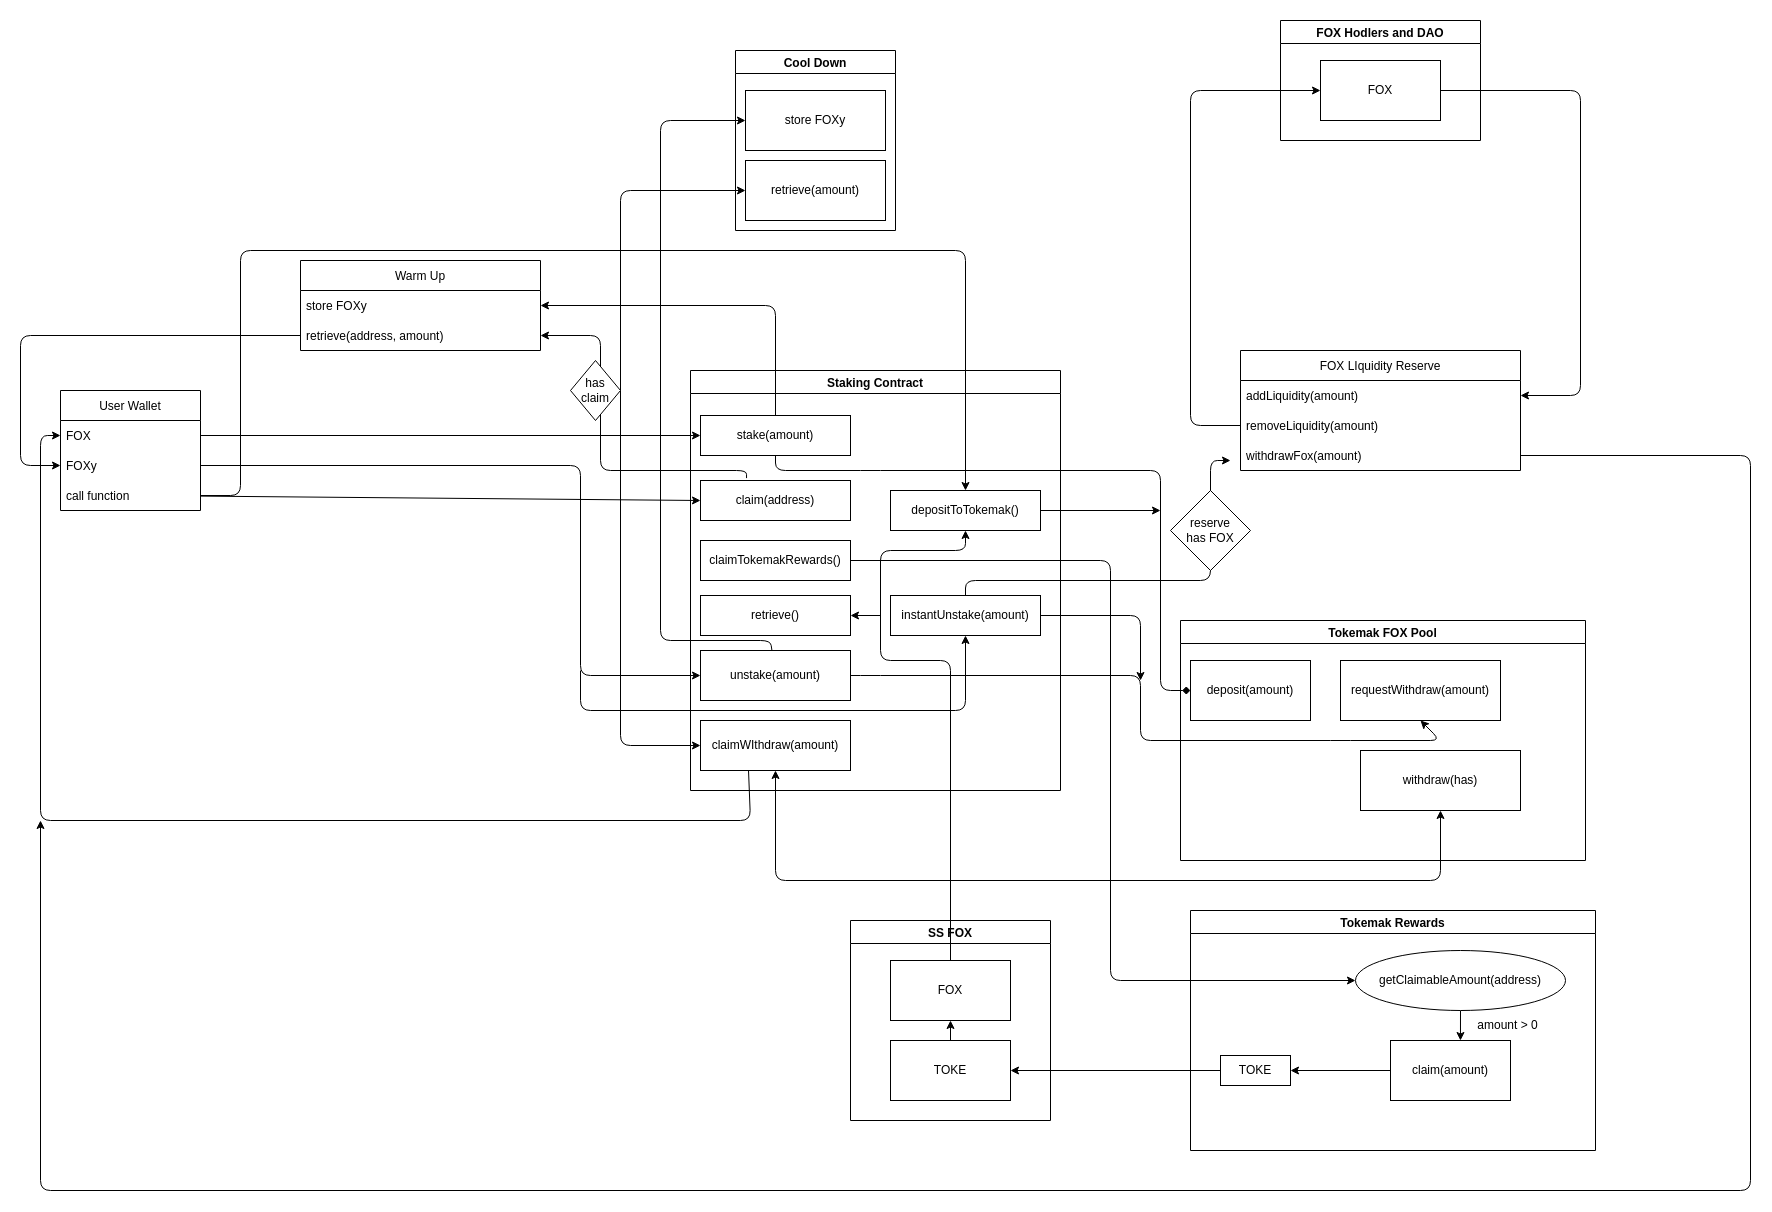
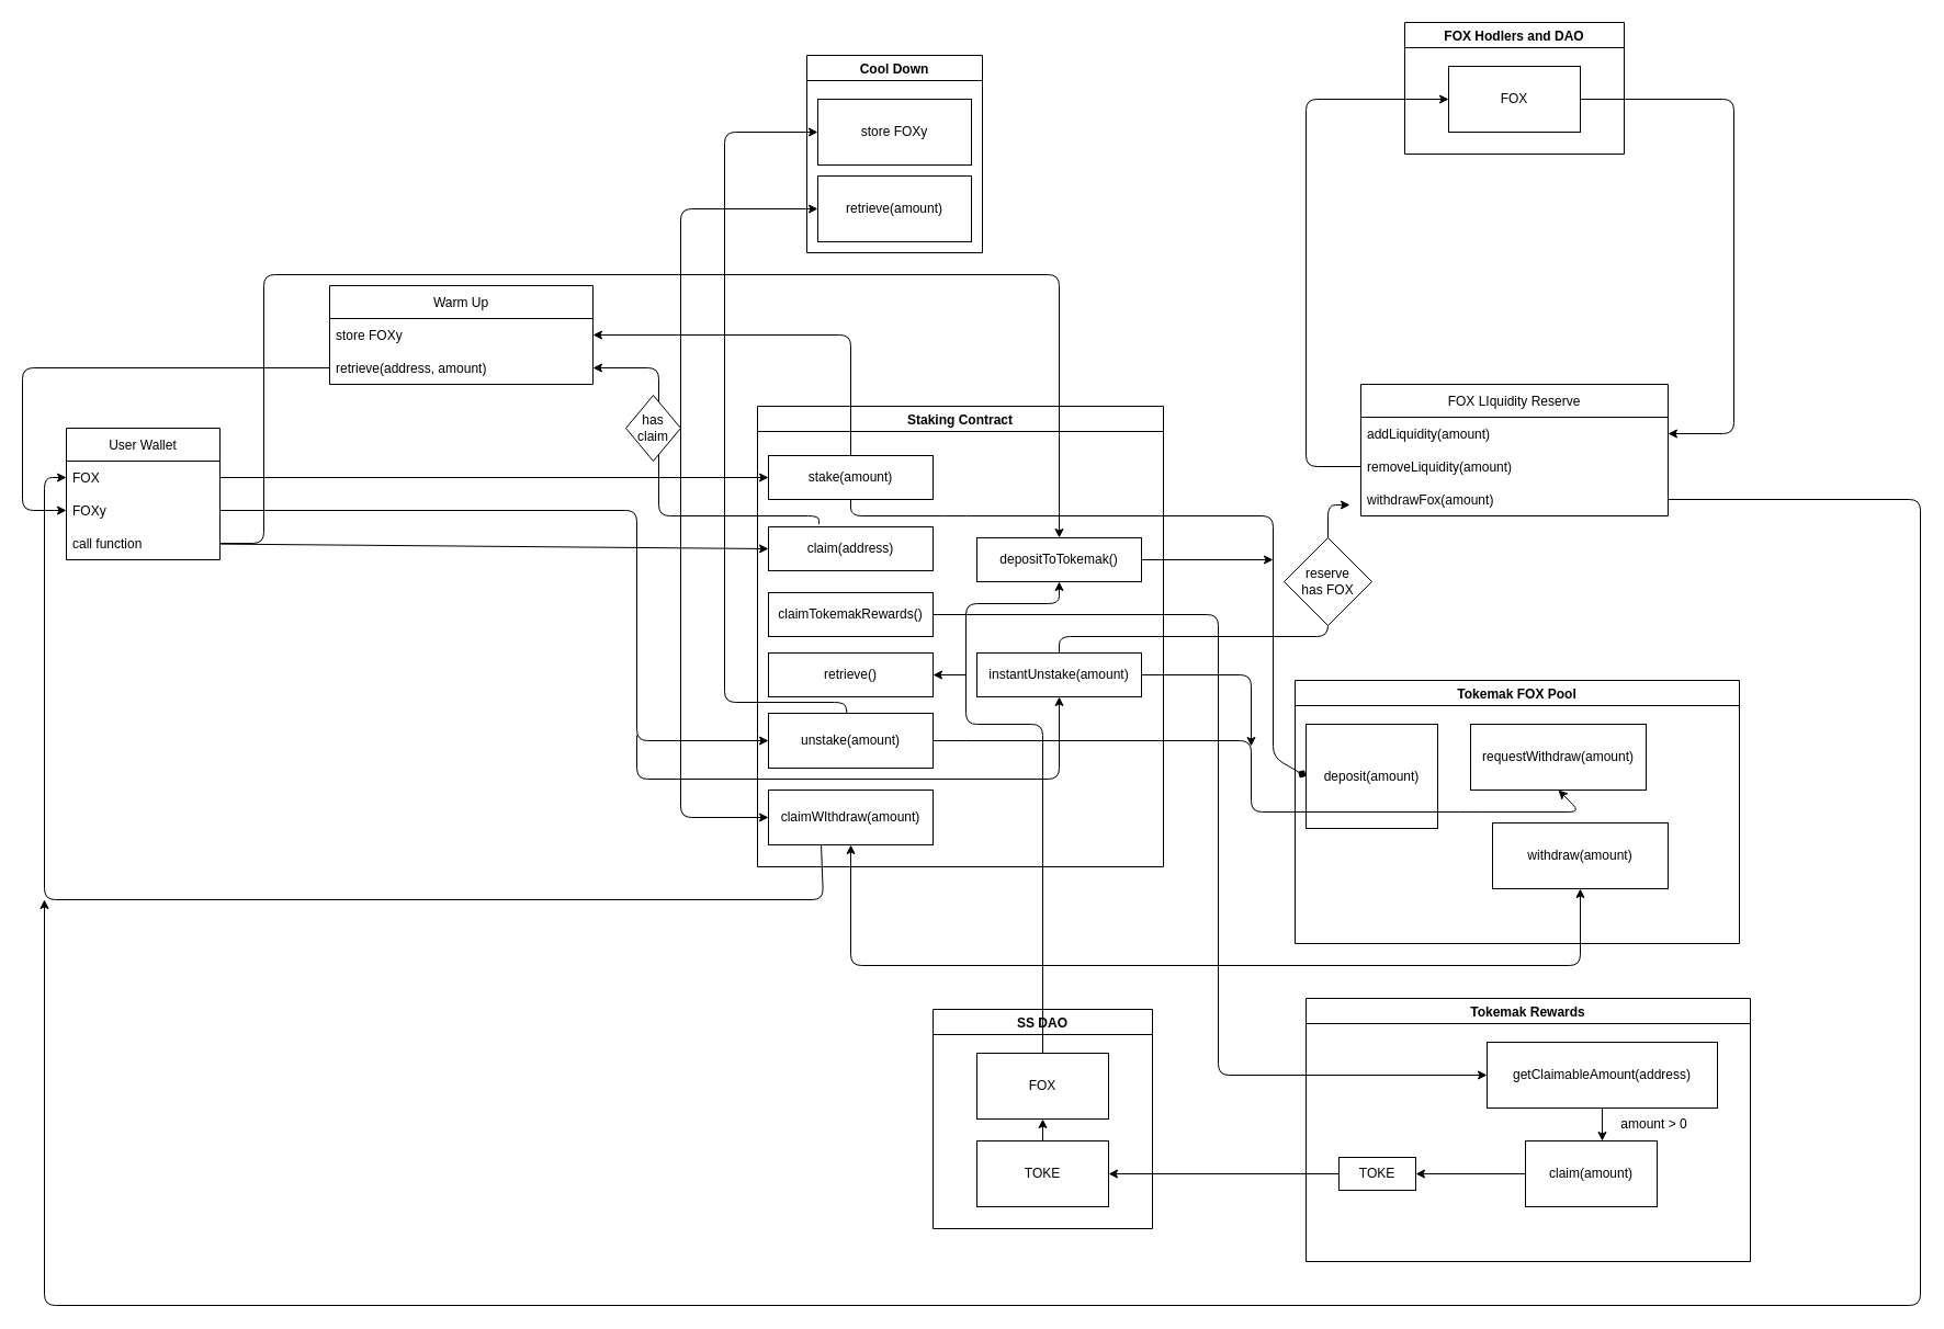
  <mxCell id="0" />
  <mxCell id="1" parent="0" />
  <mxCell id="2" value="Staking Contract" style="swimlane;" parent="1" vertex="1"><mxGeometry x="690" y="370" width="370" height="420" as="geometry" /></mxCell>
  <mxCell id="3" value="stake(amount)" style="rounded=0;whiteSpace=wrap;html=1;" parent="2" vertex="1"><mxGeometry x="10" y="45" width="150" height="40" as="geometry" /></mxCell>
  <mxCell id="4" value="claim(address)" style="rounded=0;whiteSpace=wrap;html=1;" parent="2" vertex="1"><mxGeometry x="10" y="110" width="150" height="40" as="geometry" /></mxCell>
  <mxCell id="5" value="claimTokemakRewards()" style="rounded=0;whiteSpace=wrap;html=1;" parent="2" vertex="1"><mxGeometry x="10" y="170" width="150" height="40" as="geometry" /></mxCell>
  <mxCell id="6" value="retrieve()" style="rounded=0;whiteSpace=wrap;html=1;" parent="2" vertex="1"><mxGeometry x="10" y="225" width="150" height="40" as="geometry" /></mxCell>
  <mxCell id="7" value="unstake(amount)" style="rounded=0;whiteSpace=wrap;html=1;" parent="2" vertex="1"><mxGeometry x="10" y="280" width="150" height="50" as="geometry" /></mxCell>
  <mxCell id="8" value="depositToTokemak()" style="rounded=0;whiteSpace=wrap;html=1;" parent="2" vertex="1"><mxGeometry x="200" y="120" width="150" height="40" as="geometry" /></mxCell>
  <mxCell id="9" value="instantUnstake(amount)" style="rounded=0;whiteSpace=wrap;html=1;" parent="2" vertex="1"><mxGeometry x="200" y="225" width="150" height="40" as="geometry" /></mxCell>
  <mxCell id="10" value="claimWIthdraw(amount)" style="rounded=0;whiteSpace=wrap;html=1;" parent="2" vertex="1"><mxGeometry x="10" y="350" width="150" height="50" as="geometry" /></mxCell>
  <mxCell id="11" value="" style="endArrow=classic;html=1;entryX=0.5;entryY=1;entryDx=0;entryDy=0;" parent="2" target="9" edge="1"><mxGeometry width="50" height="50" relative="1" as="geometry"><mxPoint x="-110" y="300" as="sourcePoint" /><mxPoint x="260" y="240" as="targetPoint" /><Array as="points"><mxPoint x="-110" y="340" /><mxPoint x="275" y="340" /></Array></mxGeometry></mxCell>
  <mxCell id="12" value="User Wallet" style="swimlane;fontStyle=0;childLayout=stackLayout;horizontal=1;startSize=30;horizontalStack=0;resizeParent=1;resizeParentMax=0;resizeLast=0;collapsible=1;marginBottom=0;" parent="1" vertex="1"><mxGeometry x="60" y="390" width="140" height="120" as="geometry"><mxRectangle x="-300" y="325" width="70" height="30" as="alternateBounds" /></mxGeometry></mxCell>
  <mxCell id="13" value="FOX" style="text;strokeColor=none;fillColor=none;align=left;verticalAlign=middle;spacingLeft=4;spacingRight=4;overflow=hidden;points=[[0,0.5],[1,0.5]];portConstraint=eastwest;rotatable=0;" parent="12" vertex="1"><mxGeometry y="30" width="140" height="30" as="geometry" /></mxCell>
  <mxCell id="14" value="FOXy" style="text;strokeColor=none;fillColor=none;align=left;verticalAlign=middle;spacingLeft=4;spacingRight=4;overflow=hidden;points=[[0,0.5],[1,0.5]];portConstraint=eastwest;rotatable=0;" parent="12" vertex="1"><mxGeometry y="60" width="140" height="30" as="geometry" /></mxCell>
  <mxCell id="15" value="call function" style="text;strokeColor=none;fillColor=none;align=left;verticalAlign=middle;spacingLeft=4;spacingRight=4;overflow=hidden;points=[[0,0.5],[1,0.5]];portConstraint=eastwest;rotatable=0;" parent="12" vertex="1"><mxGeometry y="90" width="140" height="30" as="geometry" /></mxCell>
  <mxCell id="16" value="Cool Down" style="swimlane;" parent="1" vertex="1"><mxGeometry x="735" y="50" width="160" height="180" as="geometry" /></mxCell>
  <mxCell id="17" value="store FOXy" style="rounded=0;whiteSpace=wrap;html=1;" parent="16" vertex="1"><mxGeometry x="10" y="40" width="140" height="60" as="geometry" /></mxCell>
  <mxCell id="18" value="retrieve(amount)" style="rounded=0;whiteSpace=wrap;html=1;" parent="16" vertex="1"><mxGeometry x="10" y="110" width="140" height="60" as="geometry" /></mxCell>
  <mxCell id="19" value="Tokemak Rewards" style="swimlane;" parent="1" vertex="1"><mxGeometry x="1190" y="910" width="405" height="240" as="geometry" /></mxCell>
  <mxCell id="20" style="edgeStyle=none;html=1;exitX=0;exitY=0.5;exitDx=0;exitDy=0;entryX=1;entryY=0.5;entryDx=0;entryDy=0;" parent="19" source="21" target="24" edge="1"><mxGeometry relative="1" as="geometry" /></mxCell>
  <mxCell id="21" value="claim(amount)" style="rounded=0;whiteSpace=wrap;html=1;" parent="19" vertex="1"><mxGeometry x="200" y="130" width="120" height="60" as="geometry" /></mxCell>
  <mxCell id="22" style="edgeStyle=none;html=1;entryX=0.583;entryY=0;entryDx=0;entryDy=0;entryPerimeter=0;" parent="19" source="23" target="21" edge="1"><mxGeometry relative="1" as="geometry" /></mxCell>
- <mxCell id="23" value="getClaimableAmount(address)" style="ellipse;whiteSpace=wrap;html=1;" parent="19" vertex="1"><mxGeometry x="165" y="40" width="210" height="60" as="geometry" /></mxCell>
+ <mxCell id="23" value="getClaimableAmount(address)" style="rounded=0;whiteSpace=wrap;html=1;" parent="19" vertex="1"><mxGeometry x="165" y="40" width="210" height="60" as="geometry" /></mxCell>
  <mxCell id="24" value="TOKE" style="rounded=0;whiteSpace=wrap;html=1;" parent="19" vertex="1"><mxGeometry x="30" y="145" width="70" height="30" as="geometry" /></mxCell>
  <mxCell id="25" value="amount &amp;gt; 0" style="text;html=1;strokeColor=none;fillColor=none;align=center;verticalAlign=middle;whiteSpace=wrap;rounded=0;" parent="19" vertex="1"><mxGeometry x="275" y="100" width="85" height="30" as="geometry" /></mxCell>
  <mxCell id="26" value="FOX LIquidity Reserve" style="swimlane;fontStyle=0;childLayout=stackLayout;horizontal=1;startSize=30;horizontalStack=0;resizeParent=1;resizeParentMax=0;resizeLast=0;collapsible=1;marginBottom=0;" parent="1" vertex="1"><mxGeometry x="1240" width="280" height="120" as="geometry" y="350" /></mxCell>
  <mxCell id="27" value="addLiquidity(amount)" style="text;strokeColor=none;fillColor=none;align=left;verticalAlign=middle;spacingLeft=4;spacingRight=4;overflow=hidden;points=[[0,0.5],[1,0.5]];portConstraint=eastwest;rotatable=0;" parent="26" vertex="1"><mxGeometry y="30" width="280" height="30" as="geometry" /></mxCell>
  <mxCell id="28" value="removeLiquidity(amount)" style="text;strokeColor=none;fillColor=none;align=left;verticalAlign=middle;spacingLeft=4;spacingRight=4;overflow=hidden;points=[[0,0.5],[1,0.5]];portConstraint=eastwest;rotatable=0;" parent="26" vertex="1"><mxGeometry y="60" width="280" height="30" as="geometry" /></mxCell>
  <mxCell id="29" value="withdrawFox(amount)" style="text;strokeColor=none;fillColor=none;align=left;verticalAlign=middle;spacingLeft=4;spacingRight=4;overflow=hidden;points=[[0,0.5],[1,0.5]];portConstraint=eastwest;rotatable=0;" parent="26" vertex="1"><mxGeometry y="90" width="280" height="30" as="geometry" /></mxCell>
  <mxCell id="30" value="Tokemak FOX Pool" style="swimlane;" parent="1" vertex="1"><mxGeometry x="1180" y="620" width="405" height="240" as="geometry" /></mxCell>
- <mxCell id="31" value="deposit(amount)" style="rounded=0;whiteSpace=wrap;html=1;" parent="30" vertex="1"><mxGeometry x="10" y="40" width="120" height="60" as="geometry" /></mxCell>
+ <mxCell id="31" value="deposit(amount)" style="rounded=0;whiteSpace=wrap;html=1;" parent="30" vertex="1"><mxGeometry x="10" y="40" width="120" height="95" as="geometry" /></mxCell>
  <mxCell id="32" value="requestWithdraw(amount)" style="rounded=0;whiteSpace=wrap;html=1;" parent="30" vertex="1"><mxGeometry x="160" y="40" width="160" height="60" as="geometry" /></mxCell>
- <mxCell id="33" value="withdraw(has)" style="rounded=0;whiteSpace=wrap;html=1;" parent="30" vertex="1"><mxGeometry x="180" y="130" width="160" height="60" as="geometry" /></mxCell>
+ <mxCell id="33" value="withdraw(amount)" style="rounded=0;whiteSpace=wrap;html=1;" parent="30" vertex="1"><mxGeometry x="180" y="130" width="160" height="60" as="geometry" /></mxCell>
  <mxCell id="34" value="Warm Up" style="swimlane;fontStyle=0;childLayout=stackLayout;horizontal=1;startSize=30;horizontalStack=0;resizeParent=1;resizeParentMax=0;resizeLast=0;collapsible=1;marginBottom=0;" parent="1" vertex="1"><mxGeometry x="300" y="260" width="240" height="90" as="geometry" /></mxCell>
  <mxCell id="35" value="store FOXy" style="text;strokeColor=none;fillColor=none;align=left;verticalAlign=middle;spacingLeft=4;spacingRight=4;overflow=hidden;points=[[0,0.5],[1,0.5]];portConstraint=eastwest;rotatable=0;" parent="34" vertex="1"><mxGeometry y="30" width="240" height="30" as="geometry" /></mxCell>
  <mxCell id="36" value="retrieve(address, amount)" style="text;strokeColor=none;fillColor=none;align=left;verticalAlign=middle;spacingLeft=4;spacingRight=4;overflow=hidden;points=[[0,0.5],[1,0.5]];portConstraint=eastwest;rotatable=0;" parent="34" vertex="1"><mxGeometry y="60" width="240" height="30" as="geometry" /></mxCell>
  <mxCell id="37" value="FOX Hodlers and DAO" style="swimlane;" parent="1" vertex="1"><mxGeometry x="1280" y="20" width="200" height="120" as="geometry" /></mxCell>
  <mxCell id="38" value="FOX" style="rounded=0;whiteSpace=wrap;html=1;" parent="37" vertex="1"><mxGeometry x="40" y="40" width="120" height="60" as="geometry" /></mxCell>
  <mxCell id="39" style="edgeStyle=none;html=1;entryX=0;entryY=0.5;entryDx=0;entryDy=0;" parent="1" source="13" target="3" edge="1"><mxGeometry relative="1" as="geometry" /></mxCell>
  <mxCell id="40" style="edgeStyle=none;html=1;entryX=1;entryY=0.5;entryDx=0;entryDy=0;" parent="1" source="38" target="27" edge="1"><mxGeometry relative="1" as="geometry"><Array as="points"><mxPoint x="1580" y="90" /><mxPoint x="1580" y="395" /></Array></mxGeometry></mxCell>
  <mxCell id="41" style="edgeStyle=none;html=1;entryX=0;entryY=0.5;entryDx=0;entryDy=0;" parent="1" source="28" target="38" edge="1"><mxGeometry relative="1" as="geometry"><Array as="points"><mxPoint x="1190" y="425" /><mxPoint x="1190" y="90" /></Array></mxGeometry></mxCell>
- <mxCell id="42" value="SS FOX" style="swimlane;" parent="1" vertex="1"><mxGeometry x="850" y="920" width="200" height="200" as="geometry"><mxRectangle x="540" y="570" width="80" height="23" as="alternateBounds" /></mxGeometry></mxCell>
+ <mxCell id="42" value="SS DAO" style="swimlane;" parent="1" vertex="1"><mxGeometry x="850" y="920" width="200" height="200" as="geometry"><mxRectangle x="540" y="570" width="80" height="23" as="alternateBounds" /></mxGeometry></mxCell>
  <mxCell id="43" value="FOX" style="rounded=0;whiteSpace=wrap;html=1;" parent="42" vertex="1"><mxGeometry x="40" y="40" width="120" height="60" as="geometry" /></mxCell>
  <mxCell id="44" style="edgeStyle=none;html=1;exitX=0.5;exitY=0;exitDx=0;exitDy=0;entryX=0.5;entryY=1;entryDx=0;entryDy=0;" parent="42" source="45" target="43" edge="1"><mxGeometry relative="1" as="geometry" /></mxCell>
  <mxCell id="45" value="TOKE" style="rounded=0;whiteSpace=wrap;html=1;" parent="42" vertex="1"><mxGeometry x="40" y="120" width="120" height="60" as="geometry" /></mxCell>
  <mxCell id="46" style="edgeStyle=none;html=1;entryX=1;entryY=0.5;entryDx=0;entryDy=0;" parent="1" source="3" target="35" edge="1"><mxGeometry relative="1" as="geometry"><Array as="points"><mxPoint x="775" y="305" /></Array></mxGeometry></mxCell>
  <mxCell id="47" style="edgeStyle=none;html=1;entryX=0;entryY=0.5;entryDx=0;entryDy=0;exitX=1;exitY=0.5;exitDx=0;exitDy=0;" parent="1" source="14" target="7" edge="1"><mxGeometry relative="1" as="geometry"><Array as="points"><mxPoint x="580" y="465" /><mxPoint x="580" y="675" /></Array></mxGeometry></mxCell>
  <mxCell id="48" style="edgeStyle=none;html=1;entryX=0;entryY=0.5;entryDx=0;entryDy=0;exitX=0.5;exitY=1;exitDx=0;exitDy=0;endArrow=diamond;" parent="1" source="3" target="31" edge="1"><mxGeometry relative="1" as="geometry"><Array as="points"><mxPoint x="775" y="470" /><mxPoint x="870" y="470" /><mxPoint x="1160" y="470" /><mxPoint x="1160" y="690" /></Array></mxGeometry></mxCell>
  <mxCell id="49" style="edgeStyle=none;html=1;entryX=0;entryY=0.5;entryDx=0;entryDy=0;" parent="1" source="7" target="17" edge="1"><mxGeometry relative="1" as="geometry"><mxPoint x="640" y="10" as="targetPoint" /><Array as="points"><mxPoint x="770" y="640" /><mxPoint x="660" y="640" /><mxPoint x="660" y="120" /></Array></mxGeometry></mxCell>
  <mxCell id="50" style="edgeStyle=none;html=1;entryX=0.5;entryY=1;entryDx=0;entryDy=0;" parent="1" source="7" target="32" edge="1"><mxGeometry relative="1" as="geometry"><Array as="points"><mxPoint x="870" y="675" /><mxPoint x="1140" y="675" /><mxPoint x="1140" y="740" /><mxPoint x="1340" y="740" /><mxPoint x="1440" y="740" /></Array></mxGeometry></mxCell>
  <mxCell id="51" value="" style="endArrow=classic;startArrow=classic;html=1;exitX=0;exitY=0.5;exitDx=0;exitDy=0;entryX=0;entryY=0.5;entryDx=0;entryDy=0;" parent="1" source="10" target="18" edge="1"><mxGeometry width="50" height="50" relative="1" as="geometry"><mxPoint x="830" y="450" as="sourcePoint" /><mxPoint x="880" y="400" as="targetPoint" /><Array as="points"><mxPoint x="620" y="745" /><mxPoint x="620" y="190" /></Array></mxGeometry></mxCell>
  <mxCell id="52" value="" style="endArrow=classic;startArrow=classic;html=1;exitX=0.5;exitY=1;exitDx=0;exitDy=0;entryX=0.5;entryY=1;entryDx=0;entryDy=0;" parent="1" source="10" target="33" edge="1"><mxGeometry width="50" height="50" relative="1" as="geometry"><mxPoint x="830" y="450" as="sourcePoint" /><mxPoint x="880" y="400" as="targetPoint" /><Array as="points"><mxPoint x="775" y="880" /><mxPoint x="1440" y="880" /></Array></mxGeometry></mxCell>
  <mxCell id="53" style="edgeStyle=none;html=1;entryX=1;entryY=0.5;entryDx=0;entryDy=0;exitX=0.307;exitY=-0.06;exitDx=0;exitDy=0;exitPerimeter=0;" parent="1" source="4" target="36" edge="1"><mxGeometry relative="1" as="geometry"><Array as="points"><mxPoint x="746" y="470" /><mxPoint x="600" y="470" /><mxPoint x="600" y="335" /></Array></mxGeometry></mxCell>
  <mxCell id="54" style="edgeStyle=none;html=1;entryX=0;entryY=0.5;entryDx=0;entryDy=0;" parent="1" source="36" target="14" edge="1"><mxGeometry relative="1" as="geometry"><Array as="points"><mxPoint x="20" y="335" /><mxPoint x="20" y="465" /></Array></mxGeometry></mxCell>
  <mxCell id="55" style="edgeStyle=none;html=1;entryX=0;entryY=0.5;entryDx=0;entryDy=0;" parent="1" source="5" target="23" edge="1"><mxGeometry relative="1" as="geometry"><mxPoint x="880" y="560" as="targetPoint" /><Array as="points"><mxPoint x="1110" y="560" /><mxPoint x="1110" y="980" /></Array></mxGeometry></mxCell>
  <mxCell id="56" style="edgeStyle=none;html=1;entryX=1;entryY=0.5;entryDx=0;entryDy=0;" parent="1" source="24" target="45" edge="1"><mxGeometry relative="1" as="geometry" /></mxCell>
  <mxCell id="57" style="edgeStyle=none;html=1;entryX=0.5;entryY=1;entryDx=0;entryDy=0;" parent="1" source="43" target="8" edge="1"><mxGeometry relative="1" as="geometry"><Array as="points"><mxPoint x="950" y="660" /><mxPoint x="880" y="660" /><mxPoint x="880" y="550" /><mxPoint x="965" y="550" /></Array><mxPoint x="870" y="540" as="targetPoint" /></mxGeometry></mxCell>
  <mxCell id="58" value="has&lt;br&gt;claim" style="rhombus;whiteSpace=wrap;html=1;" parent="1" vertex="1"><mxGeometry x="570" y="360" width="50" height="60" as="geometry" /></mxCell>
  <mxCell id="59" style="edgeStyle=none;html=1;exitX=1;exitY=0.5;exitDx=0;exitDy=0;entryX=0.5;entryY=0;entryDx=0;entryDy=0;" parent="1" source="15" target="8" edge="1"><mxGeometry relative="1" as="geometry"><Array as="points"><mxPoint x="240" y="495" /><mxPoint x="240" y="250" /><mxPoint x="965" y="250" /></Array></mxGeometry></mxCell>
  <mxCell id="60" style="edgeStyle=none;html=1;" parent="1" source="8" edge="1"><mxGeometry relative="1" as="geometry"><mxPoint x="1160" y="510" as="targetPoint" /></mxGeometry></mxCell>
  <mxCell id="61" style="edgeStyle=none;html=1;" parent="1" source="29" edge="1"><mxGeometry relative="1" as="geometry"><mxPoint x="40" y="820" as="targetPoint" /><Array as="points"><mxPoint x="1750" y="455" /><mxPoint x="1750" y="1190" /><mxPoint x="40" y="1190" /></Array></mxGeometry></mxCell>
  <mxCell id="62" style="edgeStyle=none;html=1;" parent="1" source="9" edge="1"><mxGeometry relative="1" as="geometry"><mxPoint x="1140" y="680" as="targetPoint" /><Array as="points"><mxPoint x="1140" y="615" /></Array></mxGeometry></mxCell>
  <mxCell id="63" style="edgeStyle=none;html=1;entryX=0;entryY=0.5;entryDx=0;entryDy=0;exitX=0.32;exitY=0.992;exitDx=0;exitDy=0;exitPerimeter=0;" parent="1" source="10" target="13" edge="1"><mxGeometry relative="1" as="geometry"><Array as="points"><mxPoint x="750" y="820" /><mxPoint x="40" y="820" /><mxPoint x="40" y="435" /></Array></mxGeometry></mxCell>
  <mxCell id="64" style="edgeStyle=none;html=1;entryX=0;entryY=0.5;entryDx=0;entryDy=0;" parent="1" source="15" target="4" edge="1"><mxGeometry relative="1" as="geometry"><mxPoint x="490" y="540" as="targetPoint" /></mxGeometry></mxCell>
  <mxCell id="65" value="" style="endArrow=classic;html=1;entryX=1;entryY=0.5;entryDx=0;entryDy=0;" parent="1" target="6" edge="1"><mxGeometry width="50" height="50" relative="1" as="geometry"><mxPoint x="880" y="615" as="sourcePoint" /><mxPoint x="800" y="480" as="targetPoint" /></mxGeometry></mxCell>
  <mxCell id="66" style="edgeStyle=none;html=1;" parent="1" source="9" edge="1"><mxGeometry relative="1" as="geometry"><mxPoint x="1230" y="460" as="targetPoint" /><Array as="points"><mxPoint x="965" y="580" /><mxPoint x="1210" y="580" /><mxPoint x="1210" y="460" /></Array></mxGeometry></mxCell>
  <mxCell id="67" value="reserve&lt;br&gt;has FOX" style="rhombus;whiteSpace=wrap;html=1;" parent="1" vertex="1"><mxGeometry x="1170" y="490" width="80" height="80" as="geometry" /></mxCell>
